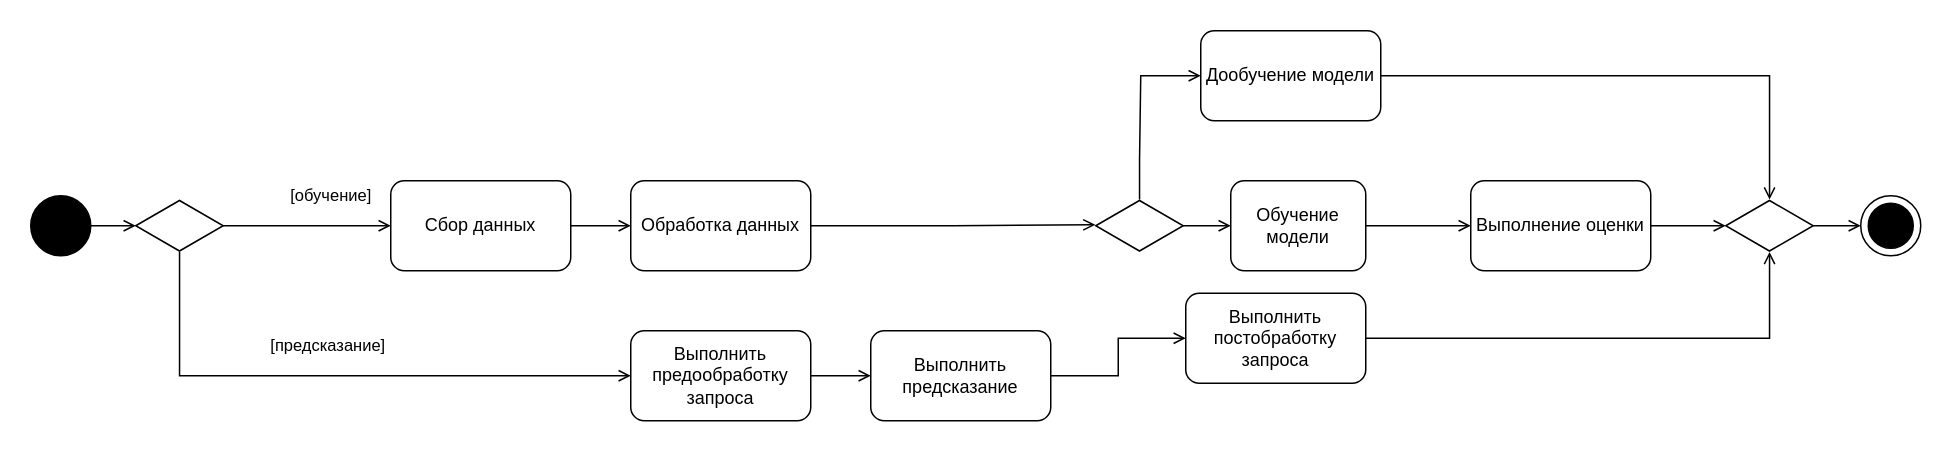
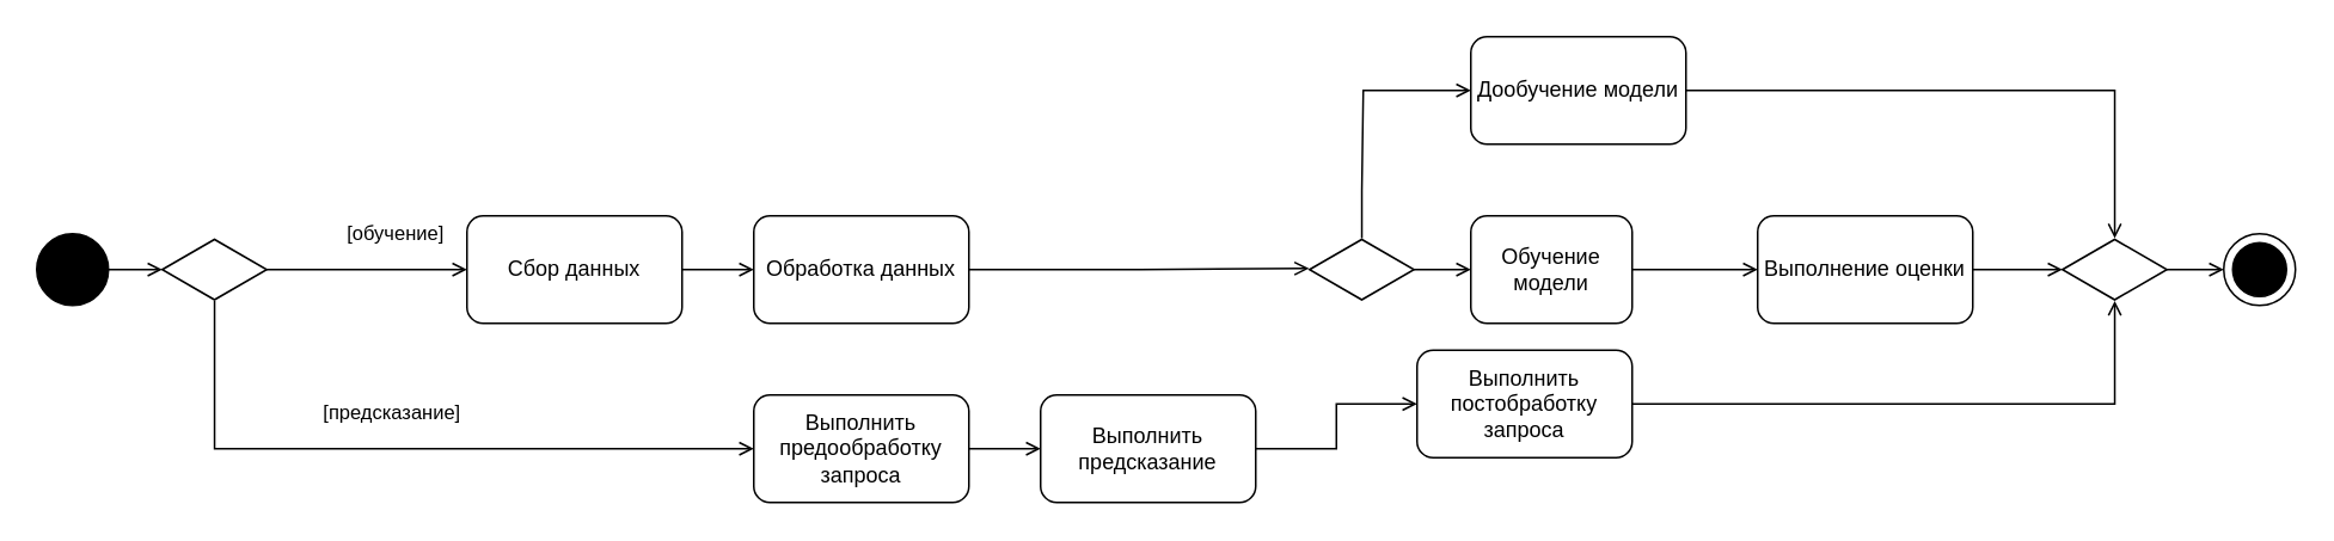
  <mxCell id="0" />
  <mxCell id="1" parent="0" />
  <mxCell id="2" value="" style="edgeStyle=orthogonalEdgeStyle;rounded=0;orthogonalLoop=1;jettySize=auto;html=1;endArrow=open;endFill=0;" edge="1" parent="1" source="4" target="10"><mxGeometry relative="1" as="geometry" /></mxCell>
  <mxCell id="3" value="[предсказание]" style="edgeStyle=orthogonalEdgeStyle;rounded=0;orthogonalLoop=1;jettySize=auto;html=1;entryX=0;entryY=0.5;entryDx=0;entryDy=0;endArrow=open;endFill=0;" edge="1" parent="1" source="24" target="6"><mxGeometry x="-0.053" y="20" relative="1" as="geometry"><mxPoint x="120" y="170" as="sourcePoint" /><Array as="points"><mxPoint x="119" y="250" /></Array><mxPoint as="offset" /></mxGeometry></mxCell>
  <mxCell id="4" value="Сбор данных" style="rounded=1;whiteSpace=wrap;html=1;" vertex="1" parent="1"><mxGeometry x="260" y="120" width="120" height="60" as="geometry" /></mxCell>
  <mxCell id="5" style="edgeStyle=orthogonalEdgeStyle;rounded=0;orthogonalLoop=1;jettySize=auto;html=1;exitX=1;exitY=0.5;exitDx=0;exitDy=0;entryX=0;entryY=0.5;entryDx=0;entryDy=0;endArrow=open;endFill=0;" edge="1" parent="1" source="6" target="8"><mxGeometry relative="1" as="geometry" /></mxCell>
  <mxCell id="6" value="Выполнить предообработку запроса" style="rounded=1;whiteSpace=wrap;html=1;" vertex="1" parent="1"><mxGeometry x="420" y="220" width="120" height="60" as="geometry" /></mxCell>
  <mxCell id="7" style="edgeStyle=orthogonalEdgeStyle;rounded=0;orthogonalLoop=1;jettySize=auto;html=1;exitX=1;exitY=0.5;exitDx=0;exitDy=0;entryX=0;entryY=0.5;entryDx=0;entryDy=0;endArrow=open;endFill=0;" edge="1" parent="1" source="8" target="14"><mxGeometry relative="1" as="geometry" /></mxCell>
  <mxCell id="8" value="Выполнить предсказание" style="rounded=1;whiteSpace=wrap;html=1;" vertex="1" parent="1"><mxGeometry x="580" y="220" width="120" height="60" as="geometry" /></mxCell>
  <mxCell id="9" value="" style="edgeStyle=orthogonalEdgeStyle;rounded=0;orthogonalLoop=1;jettySize=auto;html=1;endArrow=open;endFill=0;entryX=-0.005;entryY=0.482;entryDx=0;entryDy=0;entryPerimeter=0;" edge="1" parent="1" source="10" target="27"><mxGeometry relative="1" as="geometry"><mxPoint x="580" y="150" as="targetPoint" /></mxGeometry></mxCell>
  <mxCell id="10" value="Обработка данных" style="rounded=1;whiteSpace=wrap;html=1;" vertex="1" parent="1"><mxGeometry x="420" y="120" width="120" height="60" as="geometry" /></mxCell>
  <mxCell id="11" style="edgeStyle=orthogonalEdgeStyle;rounded=0;orthogonalLoop=1;jettySize=auto;html=1;exitX=1;exitY=0.5;exitDx=0;exitDy=0;endArrow=open;endFill=0;" edge="1" parent="1" source="12" target="29"><mxGeometry relative="1" as="geometry"><mxPoint x="1180" y="130" as="targetPoint" /></mxGeometry></mxCell>
- <mxCell id="12" value="Дообучение модели" style="rounded=1;whiteSpace=wrap;html=1;" vertex="1" parent="1"><mxGeometry x="800" y="20" width="120" height="60" as="geometry" /></mxCell>
+ <mxCell id="12" value="Дообучение модели" style="rounded=1;whiteSpace=wrap;html=1;" vertex="1" parent="1"><mxGeometry x="820" y="20" width="120" height="60" as="geometry" /></mxCell>
  <mxCell id="13" style="edgeStyle=orthogonalEdgeStyle;rounded=0;orthogonalLoop=1;jettySize=auto;html=1;exitX=1;exitY=0.5;exitDx=0;exitDy=0;endArrow=open;endFill=0;" edge="1" parent="1" source="14" target="29"><mxGeometry relative="1" as="geometry"><mxPoint x="1180" y="170" as="targetPoint" /></mxGeometry></mxCell>
  <mxCell id="14" value="Выполнить постобработку запроса" style="rounded=1;whiteSpace=wrap;html=1;" vertex="1" parent="1"><mxGeometry x="790" y="195" width="120" height="60" as="geometry" /></mxCell>
  <mxCell id="15" value="" style="edgeStyle=orthogonalEdgeStyle;rounded=0;orthogonalLoop=1;jettySize=auto;html=1;endArrow=open;endFill=0;" edge="1" parent="1" source="16" target="18"><mxGeometry relative="1" as="geometry" /></mxCell>
  <mxCell id="16" value="Обучение модели" style="rounded=1;whiteSpace=wrap;html=1;" vertex="1" parent="1"><mxGeometry x="820" y="120" width="90" height="60" as="geometry" /></mxCell>
  <mxCell id="17" value="" style="edgeStyle=orthogonalEdgeStyle;rounded=0;orthogonalLoop=1;jettySize=auto;html=1;endArrow=open;endFill=0;" edge="1" parent="1" source="18" target="29"><mxGeometry relative="1" as="geometry" /></mxCell>
  <mxCell id="18" value="Выполнение оценки" style="rounded=1;whiteSpace=wrap;html=1;" vertex="1" parent="1"><mxGeometry x="980" y="120" width="120" height="60" as="geometry" /></mxCell>
  <mxCell id="19" value="" style="edgeStyle=orthogonalEdgeStyle;rounded=0;orthogonalLoop=1;jettySize=auto;html=1;endArrow=open;endFill=0;" edge="1" parent="1" source="20" target="24"><mxGeometry relative="1" as="geometry" /></mxCell>
  <mxCell id="20" value="" style="ellipse;whiteSpace=wrap;html=1;aspect=fixed;fillColor=#000000;" vertex="1" parent="1"><mxGeometry x="20" y="130" width="40" height="40" as="geometry" /></mxCell>
  <mxCell id="21" value="" style="ellipse;whiteSpace=wrap;html=1;aspect=fixed;" vertex="1" parent="1"><mxGeometry x="1240" y="130" width="40" height="40" as="geometry" /></mxCell>
  <mxCell id="22" value="" style="ellipse;whiteSpace=wrap;html=1;aspect=fixed;fillColor=#000000;" vertex="1" parent="1"><mxGeometry x="1245" y="135" width="30" height="30" as="geometry" /></mxCell>
  <mxCell id="23" value="[обучение]" style="edgeStyle=orthogonalEdgeStyle;rounded=0;orthogonalLoop=1;jettySize=auto;html=1;endArrow=open;endFill=0;" edge="1" parent="1" source="24" target="4"><mxGeometry x="0.284" y="20" relative="1" as="geometry"><mxPoint as="offset" /></mxGeometry></mxCell>
  <mxCell id="24" value="" style="html=1;whiteSpace=wrap;aspect=fixed;shape=isoRectangle;" vertex="1" parent="1"><mxGeometry x="90" y="132.5" width="58.33" height="35" as="geometry" /></mxCell>
  <mxCell id="25" value="" style="edgeStyle=orthogonalEdgeStyle;rounded=0;orthogonalLoop=1;jettySize=auto;html=1;endArrow=open;endFill=0;" edge="1" parent="1" source="27" target="16"><mxGeometry relative="1" as="geometry" /></mxCell>
  <mxCell id="26" style="edgeStyle=orthogonalEdgeStyle;rounded=0;orthogonalLoop=1;jettySize=auto;html=1;entryX=0;entryY=0.5;entryDx=0;entryDy=0;endArrow=open;endFill=0;" edge="1" parent="1" source="27" target="12"><mxGeometry relative="1" as="geometry"><Array as="points"><mxPoint x="759" y="106" /><mxPoint x="760" y="106" /><mxPoint x="760" y="50" /></Array></mxGeometry></mxCell>
  <mxCell id="27" value="" style="html=1;whiteSpace=wrap;aspect=fixed;shape=isoRectangle;" vertex="1" parent="1"><mxGeometry x="730" y="132.5" width="58.33" height="35" as="geometry" /></mxCell>
  <mxCell id="28" value="" style="edgeStyle=orthogonalEdgeStyle;rounded=0;orthogonalLoop=1;jettySize=auto;html=1;endArrow=open;endFill=0;" edge="1" parent="1" source="29"><mxGeometry relative="1" as="geometry"><mxPoint x="1240" y="150" as="targetPoint" /></mxGeometry></mxCell>
  <mxCell id="29" value="" style="html=1;whiteSpace=wrap;aspect=fixed;shape=isoRectangle;" vertex="1" parent="1"><mxGeometry x="1150" y="132.5" width="58.33" height="35" as="geometry" /></mxCell>
